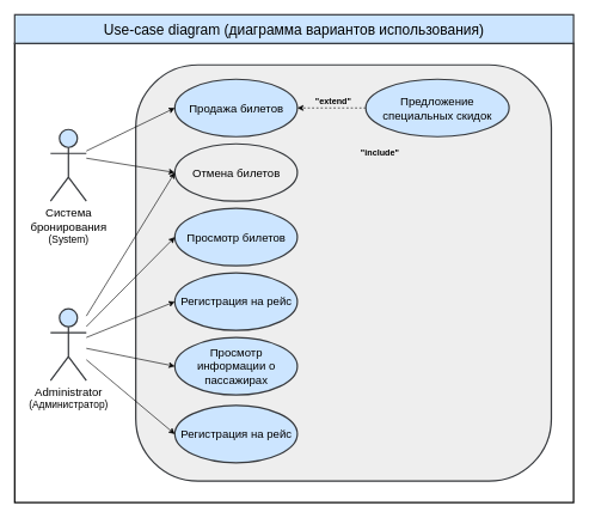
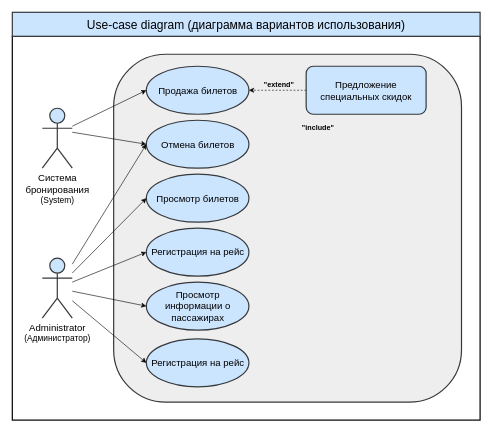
  <mxCell id="0" />
  <mxCell id="1" parent="0" />
  <mxCell id="2" value="" style="rounded=0;whiteSpace=wrap;html=1;fillColor=default;strokeWidth=2;movable=0;resizable=0;rotatable=0;deletable=0;editable=0;locked=1;connectable=0;" parent="1" vertex="1"><mxGeometry y="60" width="780" height="640" as="geometry" x="20" /></mxCell>
  <mxCell id="3" value="" style="rounded=1;whiteSpace=wrap;html=1;strokeWidth=2;fillColor=#eeeeee;strokeColor=#36393d;" parent="1" vertex="1"><mxGeometry x="189" y="90" width="580" height="580" as="geometry" /></mxCell>
  <mxCell id="4" value="&lt;font style=&quot;&quot;&gt;&lt;span style=&quot;font-size: 16px;&quot;&gt;Система &lt;br&gt;бронирования&lt;/span&gt;&lt;br style=&quot;border-color: var(--border-color);&quot;&gt;&lt;font style=&quot;font-size: 14px;&quot;&gt;(System)&lt;/font&gt;&lt;/font&gt;" style="shape=umlActor;verticalLabelPosition=bottom;verticalAlign=top;html=1;outlineConnect=0;fillColor=#cce5ff;strokeColor=#36393d;strokeWidth=2;" parent="1" vertex="1"><mxGeometry x="70" y="180" width="50" height="100" as="geometry" /></mxCell>
  <mxCell id="5" value="&lt;font style=&quot;&quot;&gt;&lt;span style=&quot;font-size: 16px;&quot;&gt;Продажа билетов&lt;/span&gt;&lt;br&gt;&lt;/font&gt;" style="ellipse;whiteSpace=wrap;html=1;fillColor=#cce5ff;strokeColor=#36393d;strokeWidth=2;" parent="1" vertex="1"><mxGeometry x="243.5" y="110" width="171" height="80" as="geometry" /></mxCell>
  <mxCell id="6" value="&lt;font style=&quot;font-size: 20px;&quot;&gt;Use-case diagram (диаграмма вариантов использования)&lt;/font&gt;" style="rounded=0;whiteSpace=wrap;html=1;fillColor=#cce5ff;strokeWidth=2;strokeColor=#36393d;" parent="1" vertex="1"><mxGeometry y="20" width="780" height="40" as="geometry" x="20" /></mxCell>
  <mxCell id="7" value="&lt;font style=&quot;&quot;&gt;&lt;span style=&quot;font-size: 16px;&quot;&gt;Administrator&lt;/span&gt;&lt;br style=&quot;border-color: var(--border-color);&quot;&gt;&lt;font style=&quot;font-size: 14px;&quot;&gt;(Администратор)&lt;/font&gt;&lt;/font&gt;" style="shape=umlActor;verticalLabelPosition=bottom;verticalAlign=top;html=1;outlineConnect=0;fillColor=#cce5ff;strokeColor=#36393d;strokeWidth=2;" parent="1" vertex="1"><mxGeometry x="70" y="430" width="50" height="100" as="geometry" /></mxCell>
- <mxCell id="8" value="&lt;font style=&quot;&quot;&gt;&lt;span style=&quot;font-size: 16px;&quot;&gt;Отмена билетов&lt;/span&gt;&lt;br&gt;&lt;/font&gt;" style="ellipse;whiteSpace=wrap;html=1;fillColor=#eeeeee;strokeColor=#36393d;strokeWidth=2;" parent="1" vertex="1"><mxGeometry x="243.5" y="200" width="171" height="80" as="geometry" /></mxCell>
+ <mxCell id="8" value="&lt;font style=&quot;&quot;&gt;&lt;span style=&quot;font-size: 16px;&quot;&gt;Отмена билетов&lt;/span&gt;&lt;br&gt;&lt;/font&gt;" style="ellipse;whiteSpace=wrap;html=1;fillColor=#cce5ff;strokeColor=#36393d;strokeWidth=2;" parent="1" vertex="1"><mxGeometry x="243.5" y="200" width="171" height="80" as="geometry" /></mxCell>
  <mxCell id="9" value="&lt;font style=&quot;&quot;&gt;&lt;span style=&quot;font-size: 16px;&quot;&gt;Просмотр билетов&lt;/span&gt;&lt;br&gt;&lt;/font&gt;" style="ellipse;whiteSpace=wrap;html=1;fillColor=#cce5ff;strokeColor=#36393d;strokeWidth=2;" parent="1" vertex="1"><mxGeometry x="243.5" y="290" width="171" height="80" as="geometry" /></mxCell>
  <mxCell id="10" value="&lt;font style=&quot;&quot;&gt;&lt;span style=&quot;font-size: 16px;&quot;&gt;Регистрация на рейс&lt;/span&gt;&lt;br&gt;&lt;/font&gt;" style="ellipse;whiteSpace=wrap;html=1;fillColor=#cce5ff;strokeColor=#36393d;strokeWidth=2;" parent="1" vertex="1"><mxGeometry x="243.5" y="380" width="171" height="80" as="geometry" /></mxCell>
  <mxCell id="11" value="&lt;font style=&quot;&quot;&gt;&lt;span style=&quot;font-size: 16px;&quot;&gt;Просмотр информации о пассажирах&lt;/span&gt;&lt;br&gt;&lt;/font&gt;" style="ellipse;whiteSpace=wrap;html=1;fillColor=#cce5ff;strokeColor=#36393d;strokeWidth=2;" parent="1" vertex="1"><mxGeometry x="243.5" y="470" width="171" height="80" as="geometry" /></mxCell>
  <mxCell id="12" value="&lt;font style=&quot;&quot;&gt;&lt;span style=&quot;font-size: 16px;&quot;&gt;Регистрация на рейс&lt;/span&gt;&lt;br&gt;&lt;/font&gt;" style="ellipse;whiteSpace=wrap;html=1;fillColor=#cce5ff;strokeColor=#36393d;strokeWidth=2;" parent="1" vertex="1"><mxGeometry x="243.5" y="564.5" width="171" height="80" as="geometry" /></mxCell>
  <mxCell id="13" style="edgeStyle=orthogonalEdgeStyle;rounded=0;orthogonalLoop=1;jettySize=auto;html=1;entryX=1;entryY=0.5;entryDx=0;entryDy=0;dashed=1;" parent="1" source="14" target="5" edge="1"><mxGeometry relative="1" as="geometry" /></mxCell>
- <mxCell id="14" value="&lt;font style=&quot;&quot;&gt;&lt;span style=&quot;font-size: 16px;&quot;&gt;Предложение специальных скидок&lt;/span&gt;&lt;br&gt;&lt;/font&gt;" style="ellipse;whiteSpace=wrap;html=1;fillColor=#cce5ff;strokeColor=#36393d;strokeWidth=2;" parent="1" vertex="1"><mxGeometry x="510" y="110" width="200" height="80" as="geometry" /></mxCell>
+ <mxCell id="14" value="&lt;font style=&quot;&quot;&gt;&lt;span style=&quot;font-size: 16px;&quot;&gt;Предложение специальных скидок&lt;/span&gt;&lt;br&gt;&lt;/font&gt;" style="whiteSpace=wrap;html=1;fillColor=#cce5ff;strokeColor=#36393d;strokeWidth=2;rounded=1;" parent="1" vertex="1"><mxGeometry x="510" y="110" width="200" height="80" as="geometry" /></mxCell>
  <mxCell id="15" value="" style="endArrow=classic;html=1;rounded=0;entryX=0;entryY=0.5;entryDx=0;entryDy=0;" parent="1" target="5" edge="1"><mxGeometry width="50" height="50" relative="1" as="geometry"><mxPoint x="120" y="210" as="sourcePoint" /><mxPoint x="430" y="300" as="targetPoint" /></mxGeometry></mxCell>
  <mxCell id="16" value="" style="endArrow=classic;html=1;rounded=0;entryX=0;entryY=0.5;entryDx=0;entryDy=0;" parent="1" target="8" edge="1"><mxGeometry width="50" height="50" relative="1" as="geometry"><mxPoint x="120" y="220" as="sourcePoint" /><mxPoint x="243.5" y="388.5" as="targetPoint" /></mxGeometry></mxCell>
  <mxCell id="17" value="" style="endArrow=classic;html=1;rounded=0;entryX=0;entryY=0.5;entryDx=0;entryDy=0;" parent="1" target="8" edge="1"><mxGeometry width="50" height="50" relative="1" as="geometry"><mxPoint x="120" y="440" as="sourcePoint" /><mxPoint x="257" y="175" as="targetPoint" /></mxGeometry></mxCell>
  <mxCell id="18" value="" style="endArrow=classic;html=1;rounded=0;entryX=0;entryY=0.5;entryDx=0;entryDy=0;" parent="1" source="7" target="9" edge="1"><mxGeometry width="50" height="50" relative="1" as="geometry"><mxPoint x="150" y="480" as="sourcePoint" /><mxPoint x="254" y="250" as="targetPoint" /></mxGeometry></mxCell>
  <mxCell id="19" value="" style="endArrow=classic;html=1;rounded=0;entryX=0;entryY=0.5;entryDx=0;entryDy=0;" parent="1" source="7" target="10" edge="1"><mxGeometry width="50" height="50" relative="1" as="geometry"><mxPoint x="160" y="490" as="sourcePoint" /><mxPoint x="254" y="340" as="targetPoint" /></mxGeometry></mxCell>
  <mxCell id="20" value="" style="endArrow=classic;html=1;rounded=0;entryX=0;entryY=0.5;entryDx=0;entryDy=0;" parent="1" source="7" target="11" edge="1"><mxGeometry width="50" height="50" relative="1" as="geometry"><mxPoint x="170" y="500" as="sourcePoint" /><mxPoint x="254" y="430" as="targetPoint" /></mxGeometry></mxCell>
  <mxCell id="21" value="" style="endArrow=classic;html=1;rounded=0;entryX=0;entryY=0.5;entryDx=0;entryDy=0;" parent="1" source="7" target="12" edge="1"><mxGeometry width="50" height="50" relative="1" as="geometry"><mxPoint x="180" y="510" as="sourcePoint" /><mxPoint x="254" y="520" as="targetPoint" /></mxGeometry></mxCell>
  <mxCell id="22" value="&lt;b&gt;&quot;extend&quot;&lt;/b&gt;" style="text;html=1;align=center;verticalAlign=middle;whiteSpace=wrap;rounded=0;" parent="1" vertex="1"><mxGeometry x="435" y="126" width="60" height="30" as="geometry" /></mxCell>
  <mxCell id="23" value="&lt;b&gt;&quot;include&quot;&lt;/b&gt;" style="text;html=1;align=center;verticalAlign=middle;whiteSpace=wrap;rounded=0;" parent="1" vertex="1"><mxGeometry x="500" y="197" width="60" height="30" as="geometry" /></mxCell>
